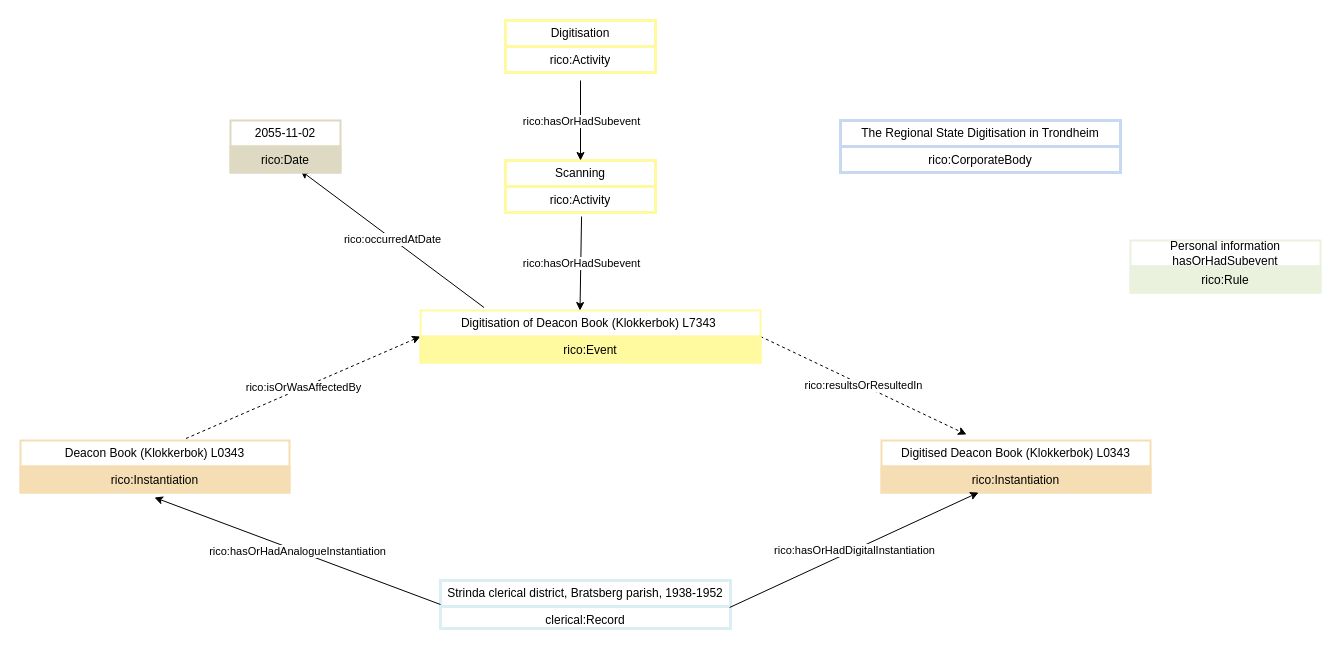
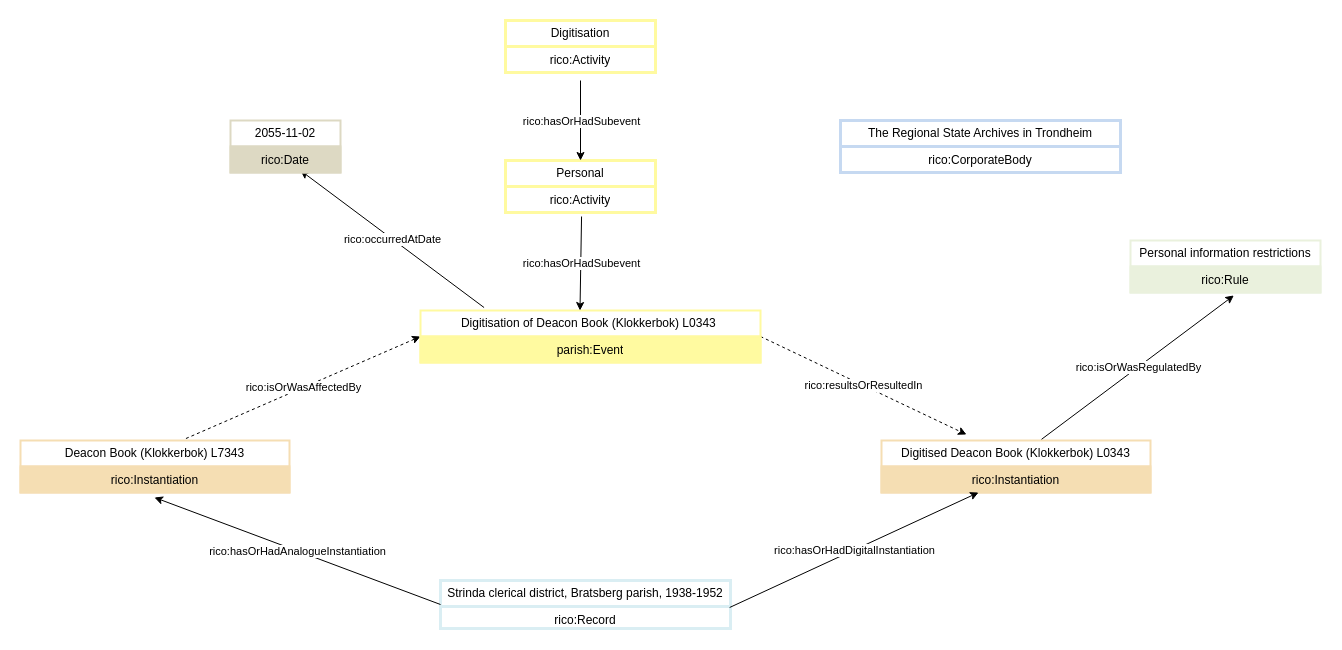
  <mxCell id="0" />
  <mxCell id="1" parent="0" />
  <mxCell id="2" value="Digitisation" style="swimlane;fontStyle=0;childLayout=stackLayout;horizontal=1;startSize=26;strokeColor=#FFFAA0;strokeWidth=3;fillColor=none;horizontalStack=0;resizeParent=1;resizeParentMax=0;resizeLast=0;collapsible=1;marginBottom=0;whiteSpace=wrap;html=1;" parent="1" vertex="1"><mxGeometry x="505" y="20" width="150" height="52" as="geometry" /></mxCell>
  <mxCell id="3" value="rico:Activity" style="text;strokeColor=#FFFAA0;strokeWidth=3;fillColor=none;align=center;verticalAlign=top;spacingLeft=4;spacingRight=4;overflow=hidden;rotatable=0;points=[[0,0.5],[1,0.5]];portConstraint=eastwest;whiteSpace=wrap;html=1;" parent="2" vertex="1"><mxGeometry y="26" width="150" height="26" as="geometry" /></mxCell>
- <mxCell id="4" value="Scanning" style="swimlane;fontStyle=0;childLayout=stackLayout;horizontal=1;startSize=26;strokeColor=#FFFAA0;strokeWidth=3;fillColor=none;horizontalStack=0;resizeParent=1;resizeParentMax=0;resizeLast=0;collapsible=1;marginBottom=0;whiteSpace=wrap;html=1;" parent="1" vertex="1"><mxGeometry x="505" y="160" width="150" height="52" as="geometry" /></mxCell>
+ <mxCell id="4" value="Personal" style="swimlane;fontStyle=0;childLayout=stackLayout;horizontal=1;startSize=26;strokeColor=#FFFAA0;strokeWidth=3;fillColor=none;horizontalStack=0;resizeParent=1;resizeParentMax=0;resizeLast=0;collapsible=1;marginBottom=0;whiteSpace=wrap;html=1;" parent="1" vertex="1"><mxGeometry x="505" y="160" width="150" height="52" as="geometry" /></mxCell>
  <mxCell id="5" value="rico:Activity" style="text;strokeColor=#FFFAA0;strokeWidth=3;fillColor=none;align=center;verticalAlign=top;spacingLeft=4;spacingRight=4;overflow=hidden;rotatable=0;points=[[0,0.5],[1,0.5]];portConstraint=eastwest;whiteSpace=wrap;html=1;" parent="4" vertex="1"><mxGeometry y="26" width="150" height="26" as="geometry" /></mxCell>
  <mxCell id="6" value="" style="endArrow=classic;html=1;rounded=0;entryX=0.5;entryY=0;entryDx=0;entryDy=0;exitX=0.5;exitY=1.308;exitDx=0;exitDy=0;exitPerimeter=0;" parent="1" source="3" target="4" edge="1"><mxGeometry relative="1" as="geometry"><mxPoint x="690" y="90" as="sourcePoint" /><mxPoint x="630" y="50" as="targetPoint" /></mxGeometry></mxCell>
  <mxCell id="7" value="rico:hasOrHadSubevent" style="edgeLabel;resizable=0;html=1;;align=center;verticalAlign=middle;" parent="6" connectable="0" vertex="1"><mxGeometry relative="1" as="geometry" /></mxCell>
  <mxCell id="8" value="Strinda clerical district, Bratsberg parish, 1938-1952" style="swimlane;fontStyle=0;childLayout=stackLayout;horizontal=1;startSize=26;strokeColor=#DAEEF3;strokeWidth=3;fillColor=none;horizontalStack=0;resizeParent=1;resizeParentMax=0;resizeLast=0;collapsible=1;marginBottom=0;whiteSpace=wrap;html=1;" parent="1" vertex="1"><mxGeometry x="440" y="580" width="290" height="48" as="geometry" /></mxCell>
- <mxCell id="9" value="clerical:Record" style="text;strokeColor=#DAEEF3;strokeWidth=3;fillColor=none;align=center;verticalAlign=top;spacingLeft=4;spacingRight=4;overflow=hidden;rotatable=0;points=[[0,0.5],[1,0.5]];portConstraint=eastwest;whiteSpace=wrap;html=1;" parent="8" vertex="1"><mxGeometry y="26" width="290" height="22" as="geometry" /></mxCell>
+ <mxCell id="9" value="rico:Record" style="text;strokeColor=#DAEEF3;strokeWidth=3;fillColor=none;align=center;verticalAlign=top;spacingLeft=4;spacingRight=4;overflow=hidden;rotatable=0;points=[[0,0.5],[1,0.5]];portConstraint=eastwest;whiteSpace=wrap;html=1;" parent="8" vertex="1"><mxGeometry y="26" width="290" height="22" as="geometry" /></mxCell>
  <mxCell id="10" value="" style="endArrow=classic;html=1;rounded=0;exitX=0.615;exitY=-0.038;exitDx=0;exitDy=0;entryX=0;entryY=0.5;entryDx=0;entryDy=0;exitPerimeter=0;dashed=1;" parent="1" source="14" target="22" edge="1"><mxGeometry relative="1" as="geometry"><mxPoint x="450" y="250" as="sourcePoint" /><mxPoint x="640" y="250" as="targetPoint" /></mxGeometry></mxCell>
  <mxCell id="11" value="rico:isOrWasAffectedBy" style="edgeLabel;resizable=0;html=1;;align=center;verticalAlign=middle;" parent="10" connectable="0" vertex="1"><mxGeometry relative="1" as="geometry" /></mxCell>
  <mxCell id="12" value="" style="endArrow=classic;html=1;rounded=0;entryX=0.316;entryY=-0.115;entryDx=0;entryDy=0;exitX=1;exitY=0.5;exitDx=0;exitDy=0;entryPerimeter=0;dashed=1;" parent="1" source="22" target="18" edge="1"><mxGeometry relative="1" as="geometry"><mxPoint x="460" y="140" as="sourcePoint" /><mxPoint x="630" y="140" as="targetPoint" /></mxGeometry></mxCell>
  <mxCell id="13" value="rico:resultsOrResultedIn" style="edgeLabel;resizable=0;html=1;;align=center;verticalAlign=middle;" parent="12" connectable="0" vertex="1"><mxGeometry relative="1" as="geometry" /></mxCell>
- <mxCell id="14" value="Deacon Book (Klokkerbok) L0343" style="swimlane;fontStyle=0;childLayout=stackLayout;horizontal=1;startSize=26;strokeColor=#F5DEB3;strokeWidth=2;fillColor=none;horizontalStack=0;resizeParent=1;resizeParentMax=0;resizeLast=0;collapsible=1;marginBottom=0;whiteSpace=wrap;html=1;" parent="1" vertex="1"><mxGeometry x="20" y="440" width="269" height="52" as="geometry" /></mxCell>
+ <mxCell id="14" value="Deacon Book (Klokkerbok) L7343" style="swimlane;fontStyle=0;childLayout=stackLayout;horizontal=1;startSize=26;strokeColor=#F5DEB3;strokeWidth=2;fillColor=none;horizontalStack=0;resizeParent=1;resizeParentMax=0;resizeLast=0;collapsible=1;marginBottom=0;whiteSpace=wrap;html=1;" parent="1" vertex="1"><mxGeometry x="20" y="440" width="269" height="52" as="geometry" /></mxCell>
  <mxCell id="15" value="rico:Instantiation&lt;div&gt;&lt;br&gt;&lt;/div&gt;" style="text;strokeColor=#F5DEB3;strokeWidth=2;fillColor=#F5DEB3;align=center;verticalAlign=top;spacingLeft=4;spacingRight=4;overflow=hidden;rotatable=0;points=[[0,0.5],[1,0.5]];portConstraint=eastwest;whiteSpace=wrap;html=1;" parent="14" vertex="1"><mxGeometry y="26" width="269" height="26" as="geometry" /></mxCell>
  <mxCell id="16" value="" style="endArrow=classic;html=1;rounded=0;entryX=0.498;entryY=1.192;entryDx=0;entryDy=0;entryPerimeter=0;exitX=0;exitY=0.5;exitDx=0;exitDy=0;" parent="1" source="8" target="15" edge="1"><mxGeometry relative="1" as="geometry"><mxPoint x="450" y="50" as="sourcePoint" /><mxPoint x="640" y="50" as="targetPoint" /></mxGeometry></mxCell>
  <mxCell id="17" value="rico:hasOrHadAnalogueInstantiation" style="edgeLabel;resizable=0;html=1;;align=center;verticalAlign=middle;" parent="16" connectable="0" vertex="1"><mxGeometry relative="1" as="geometry" /></mxCell>
  <mxCell id="18" value="Digitised Deacon Book (Klokkerbok) L0343" style="swimlane;fontStyle=0;childLayout=stackLayout;horizontal=1;startSize=26;strokeColor=#F5DEB3;strokeWidth=2;fillColor=none;horizontalStack=0;resizeParent=1;resizeParentMax=0;resizeLast=0;collapsible=1;marginBottom=0;whiteSpace=wrap;html=1;" parent="1" vertex="1"><mxGeometry x="881" y="440" width="269" height="52" as="geometry" /></mxCell>
  <mxCell id="19" value="rico:Instantiation&lt;div&gt;&lt;br&gt;&lt;/div&gt;" style="text;strokeColor=#F5DEB3;strokeWidth=2;fillColor=#F5DEB3;align=center;verticalAlign=top;spacingLeft=4;spacingRight=4;overflow=hidden;rotatable=0;points=[[0,0.5],[1,0.5]];portConstraint=eastwest;whiteSpace=wrap;html=1;" parent="18" vertex="1"><mxGeometry y="26" width="269" height="26" as="geometry" /></mxCell>
  <mxCell id="20" value="" style="endArrow=classic;html=1;rounded=0;entryX=0.465;entryY=0.962;entryDx=0;entryDy=0;entryPerimeter=0;exitX=0.997;exitY=0.045;exitDx=0;exitDy=0;exitPerimeter=0;" parent="1" source="9" edge="1"><mxGeometry relative="1" as="geometry"><mxPoint x="635" y="622.986" as="sourcePoint" /><mxPoint x="978.045" y="492.002" as="targetPoint" /></mxGeometry></mxCell>
  <mxCell id="21" value="rico:hasOrHadDigitalInstantiation" style="edgeLabel;resizable=0;html=1;;align=center;verticalAlign=middle;" parent="20" connectable="0" vertex="1"><mxGeometry relative="1" as="geometry" /></mxCell>
- <mxCell id="22" value="Digitisation of Deacon Book (Klokkerbok) L7343&amp;nbsp;" style="swimlane;fontStyle=0;childLayout=stackLayout;horizontal=1;startSize=26;strokeColor=#FFFAA0;strokeWidth=2;fillColor=none;horizontalStack=0;resizeParent=1;resizeParentMax=0;resizeLast=0;collapsible=1;marginBottom=0;whiteSpace=wrap;html=1;" parent="1" vertex="1"><mxGeometry x="420" y="310" width="340" height="52" as="geometry" /></mxCell>
- <mxCell id="23" value="rico:Event" style="text;strokeColor=#FFFAA0;strokeWidth=2;fillColor=#FFFAA0;align=center;verticalAlign=top;spacingLeft=4;spacingRight=4;overflow=hidden;rotatable=0;points=[[0,0.5],[1,0.5]];portConstraint=eastwest;whiteSpace=wrap;html=1;" parent="22" vertex="1"><mxGeometry y="26" width="340" height="26" as="geometry" /></mxCell>
+ <mxCell id="22" value="Digitisation of Deacon Book (Klokkerbok) L0343&amp;nbsp;" style="swimlane;fontStyle=0;childLayout=stackLayout;horizontal=1;startSize=26;strokeColor=#FFFAA0;strokeWidth=2;fillColor=none;horizontalStack=0;resizeParent=1;resizeParentMax=0;resizeLast=0;collapsible=1;marginBottom=0;whiteSpace=wrap;html=1;" parent="1" vertex="1"><mxGeometry x="420" y="310" width="340" height="52" as="geometry" /></mxCell>
+ <mxCell id="23" value="parish:Event" style="text;strokeColor=#FFFAA0;strokeWidth=2;fillColor=#FFFAA0;align=center;verticalAlign=top;spacingLeft=4;spacingRight=4;overflow=hidden;rotatable=0;points=[[0,0.5],[1,0.5]];portConstraint=eastwest;whiteSpace=wrap;html=1;" parent="22" vertex="1"><mxGeometry y="26" width="340" height="26" as="geometry" /></mxCell>
  <mxCell id="24" value="" style="endArrow=classic;html=1;rounded=0;entryX=0.5;entryY=0;entryDx=0;entryDy=0;exitX=0.507;exitY=1.154;exitDx=0;exitDy=0;exitPerimeter=0;" parent="1" source="5" edge="1"><mxGeometry relative="1" as="geometry"><mxPoint x="579.5" y="230" as="sourcePoint" /><mxPoint x="579.5" y="310" as="targetPoint" /></mxGeometry></mxCell>
  <mxCell id="25" value="rico:hasOrHadSubevent" style="edgeLabel;resizable=0;html=1;;align=center;verticalAlign=middle;" parent="24" connectable="0" vertex="1"><mxGeometry relative="1" as="geometry" /></mxCell>
- <mxCell id="26" value="The Regional State Digitisation in Trondheim" style="swimlane;fontStyle=0;childLayout=stackLayout;horizontal=1;startSize=26;strokeColor=#C6D9F1;strokeWidth=3;fillColor=none;horizontalStack=0;resizeParent=1;resizeParentMax=0;resizeLast=0;collapsible=1;marginBottom=0;whiteSpace=wrap;html=1;" vertex="1" parent="1"><mxGeometry x="840" y="120" width="280" height="52" as="geometry" /></mxCell>
+ <mxCell id="26" value="The Regional State Archives in Trondheim" style="swimlane;fontStyle=0;childLayout=stackLayout;horizontal=1;startSize=26;strokeColor=#C6D9F1;strokeWidth=3;fillColor=none;horizontalStack=0;resizeParent=1;resizeParentMax=0;resizeLast=0;collapsible=1;marginBottom=0;whiteSpace=wrap;html=1;" vertex="1" parent="1"><mxGeometry x="840" y="120" width="280" height="52" as="geometry" /></mxCell>
  <mxCell id="27" value="rico:CorporateBody" style="text;strokeColor=#C6D9F1;strokeWidth=3;fillColor=none;align=center;verticalAlign=top;spacingLeft=4;spacingRight=4;overflow=hidden;rotatable=0;points=[[0,0.5],[1,0.5]];portConstraint=eastwest;whiteSpace=wrap;html=1;" vertex="1" parent="26"><mxGeometry y="26" width="280" height="26" as="geometry" /></mxCell>
  <mxCell id="28" value="" style="endArrow=classic;html=1;rounded=0;exitX=0.187;exitY=-0.057;exitDx=0;exitDy=0;exitPerimeter=0;" edge="1" parent="1" source="22"><mxGeometry relative="1" as="geometry"><mxPoint x="320" y="240" as="sourcePoint" /><mxPoint x="300" y="170" as="targetPoint" /></mxGeometry></mxCell>
  <mxCell id="29" value="rico:occurredAtDate" style="edgeLabel;resizable=0;html=1;;align=center;verticalAlign=middle;" connectable="0" vertex="1" parent="28"><mxGeometry relative="1" as="geometry" /></mxCell>
  <mxCell id="30" value="2055-11-02" style="swimlane;fontStyle=0;childLayout=stackLayout;horizontal=1;startSize=26;strokeColor=#DDD9C3;strokeWidth=2;fillColor=none;horizontalStack=0;resizeParent=1;resizeParentMax=0;resizeLast=0;collapsible=1;marginBottom=0;whiteSpace=wrap;html=1;" vertex="1" parent="1"><mxGeometry x="230" y="120" width="110" height="52" as="geometry" /></mxCell>
  <mxCell id="31" value="rico:Date" style="text;strokeColor=#DDD9C3;strokeWidth=2;fillColor=#DDD9C3;align=center;verticalAlign=top;spacingLeft=4;spacingRight=4;overflow=hidden;rotatable=0;points=[[0,0.5],[1,0.5]];portConstraint=eastwest;whiteSpace=wrap;html=1;" vertex="1" parent="30"><mxGeometry y="26" width="110" height="26" as="geometry" /></mxCell>
- <mxCell id="32" value="Personal information hasOrHadSubevent" style="swimlane;fontStyle=0;childLayout=stackLayout;horizontal=1;startSize=26;strokeColor=#EAF1DD;strokeWidth=2;fillColor=none;horizontalStack=0;resizeParent=1;resizeParentMax=0;resizeLast=0;collapsible=1;marginBottom=0;whiteSpace=wrap;html=1;" vertex="1" parent="1"><mxGeometry x="1130" y="240" width="190" height="52" as="geometry" /></mxCell>
+ <mxCell id="32" value="Personal information restrictions" style="swimlane;fontStyle=0;childLayout=stackLayout;horizontal=1;startSize=26;strokeColor=#EAF1DD;strokeWidth=2;fillColor=none;horizontalStack=0;resizeParent=1;resizeParentMax=0;resizeLast=0;collapsible=1;marginBottom=0;whiteSpace=wrap;html=1;" vertex="1" parent="1"><mxGeometry x="1130" y="240" width="190" height="52" as="geometry" /></mxCell>
  <mxCell id="33" value="rico:Rule&lt;div&gt;&lt;br&gt;&lt;/div&gt;" style="text;strokeColor=#EAF1DD;strokeWidth=2;fillColor=#EAF1DD;align=center;verticalAlign=top;spacingLeft=4;spacingRight=4;overflow=hidden;rotatable=0;points=[[0,0.5],[1,0.5]];portConstraint=eastwest;whiteSpace=wrap;html=1;" vertex="1" parent="32"><mxGeometry y="26" width="190" height="26" as="geometry" /></mxCell>
+ <mxCell id="34" value="" style="endArrow=classic;html=1;rounded=0;exitX=0.595;exitY=-0.023;exitDx=0;exitDy=0;exitPerimeter=0;entryX=0.544;entryY=1.113;entryDx=0;entryDy=0;entryPerimeter=0;" edge="1" parent="1" source="18" target="33"><mxGeometry relative="1" as="geometry"><mxPoint x="1050" y="400" as="sourcePoint" /><mxPoint x="1170" y="310" as="targetPoint" /></mxGeometry></mxCell>
+ <mxCell id="35" value="rico:isOrWasRegulatedBy" style="edgeLabel;resizable=0;html=1;;align=center;verticalAlign=middle;" connectable="0" vertex="1" parent="34"><mxGeometry relative="1" as="geometry" /></mxCell>
